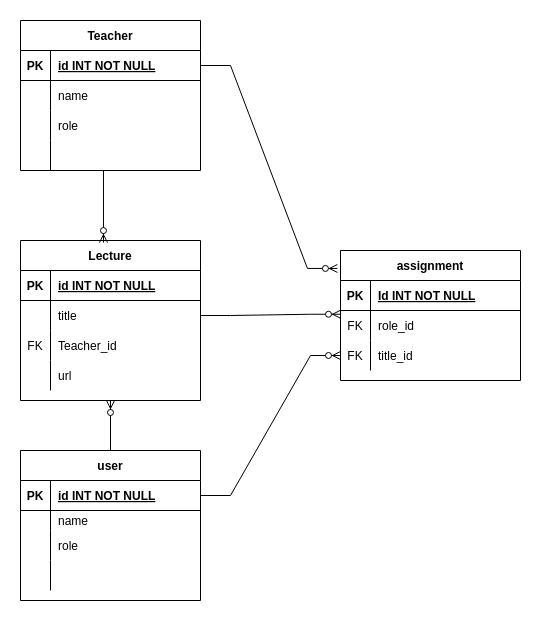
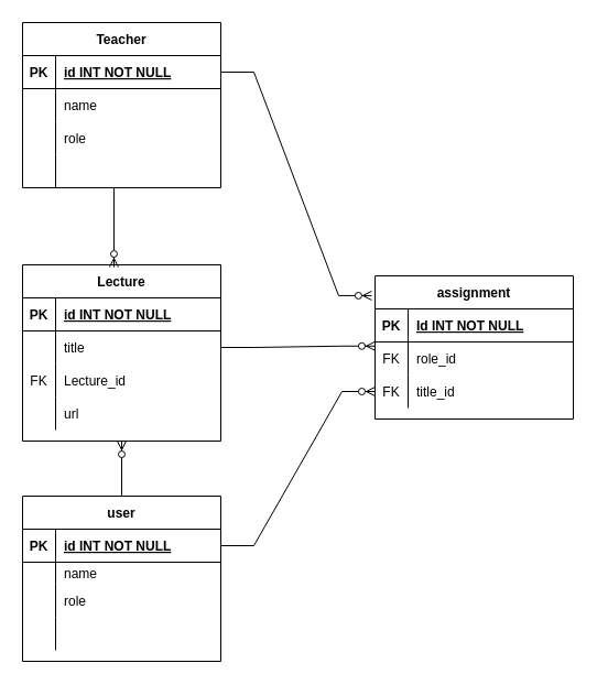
  <mxCell id="0" />
  <mxCell id="1" parent="0" />
  <mxCell id="2" value="user" style="shape=table;startSize=30;container=1;collapsible=1;childLayout=tableLayout;fixedRows=1;rowLines=0;fontStyle=1;align=center;resizeLast=1;" parent="1" vertex="1"><mxGeometry x="20" y="450" width="180" height="150" as="geometry" /></mxCell>
  <mxCell id="3" value="" style="shape=tableRow;horizontal=0;startSize=0;swimlaneHead=0;swimlaneBody=0;fillColor=none;collapsible=0;dropTarget=0;points=[[0,0.5],[1,0.5]];portConstraint=eastwest;top=0;left=0;right=0;bottom=1;" parent="2" vertex="1"><mxGeometry y="30" width="180" height="30" as="geometry" /></mxCell>
  <mxCell id="4" value="PK" style="shape=partialRectangle;connectable=0;fillColor=none;top=0;left=0;bottom=0;right=0;fontStyle=1;overflow=hidden;" parent="3" vertex="1"><mxGeometry width="30" height="30" as="geometry"><mxRectangle width="30" height="30" as="alternateBounds" /></mxGeometry></mxCell>
  <mxCell id="5" value="id INT NOT NULL" style="shape=partialRectangle;connectable=0;fillColor=none;top=0;left=0;bottom=0;right=0;align=left;spacingLeft=6;fontStyle=5;overflow=hidden;" parent="3" vertex="1"><mxGeometry x="30" width="150" height="30" as="geometry"><mxRectangle width="150" height="30" as="alternateBounds" /></mxGeometry></mxCell>
  <mxCell id="6" value="" style="shape=tableRow;horizontal=0;startSize=0;swimlaneHead=0;swimlaneBody=0;fillColor=none;collapsible=0;dropTarget=0;points=[[0,0.5],[1,0.5]];portConstraint=eastwest;top=0;left=0;right=0;bottom=0;" parent="2" vertex="1"><mxGeometry y="60" width="180" height="20" as="geometry" /></mxCell>
  <mxCell id="7" value="" style="shape=partialRectangle;connectable=0;fillColor=none;top=0;left=0;bottom=0;right=0;editable=1;overflow=hidden;" parent="6" vertex="1"><mxGeometry width="30" height="20" as="geometry"><mxRectangle width="30" height="20" as="alternateBounds" /></mxGeometry></mxCell>
  <mxCell id="8" value="name" style="shape=partialRectangle;connectable=0;fillColor=none;top=0;left=0;bottom=0;right=0;align=left;spacingLeft=6;overflow=hidden;" parent="6" vertex="1"><mxGeometry x="30" width="150" height="20" as="geometry"><mxRectangle width="150" height="20" as="alternateBounds" /></mxGeometry></mxCell>
  <mxCell id="9" value="" style="shape=tableRow;horizontal=0;startSize=0;swimlaneHead=0;swimlaneBody=0;fillColor=none;collapsible=0;dropTarget=0;points=[[0,0.5],[1,0.5]];portConstraint=eastwest;top=0;left=0;right=0;bottom=0;" parent="2" vertex="1"><mxGeometry y="80" width="180" height="30" as="geometry" /></mxCell>
  <mxCell id="10" value="" style="shape=partialRectangle;connectable=0;fillColor=none;top=0;left=0;bottom=0;right=0;editable=1;overflow=hidden;" parent="9" vertex="1"><mxGeometry width="30" height="30" as="geometry"><mxRectangle width="30" height="30" as="alternateBounds" /></mxGeometry></mxCell>
  <mxCell id="11" value="role" style="shape=partialRectangle;connectable=0;fillColor=none;top=0;left=0;bottom=0;right=0;align=left;spacingLeft=6;overflow=hidden;" parent="9" vertex="1"><mxGeometry x="30" width="150" height="30" as="geometry"><mxRectangle width="150" height="30" as="alternateBounds" /></mxGeometry></mxCell>
  <mxCell id="12" value="" style="shape=tableRow;horizontal=0;startSize=0;swimlaneHead=0;swimlaneBody=0;fillColor=none;collapsible=0;dropTarget=0;points=[[0,0.5],[1,0.5]];portConstraint=eastwest;top=0;left=0;right=0;bottom=0;" parent="2" vertex="1"><mxGeometry y="110" width="180" height="30" as="geometry" /></mxCell>
  <mxCell id="13" value="" style="shape=partialRectangle;connectable=0;fillColor=none;top=0;left=0;bottom=0;right=0;editable=1;overflow=hidden;" parent="12" vertex="1"><mxGeometry width="30" height="30" as="geometry"><mxRectangle width="30" height="30" as="alternateBounds" /></mxGeometry></mxCell>
  <mxCell id="14" value="" style="shape=partialRectangle;connectable=0;fillColor=none;top=0;left=0;bottom=0;right=0;align=left;spacingLeft=6;overflow=hidden;" parent="12" vertex="1"><mxGeometry x="30" width="150" height="30" as="geometry"><mxRectangle width="150" height="30" as="alternateBounds" /></mxGeometry></mxCell>
  <mxCell id="15" value="assignment" style="shape=table;startSize=30;container=1;collapsible=1;childLayout=tableLayout;fixedRows=1;rowLines=0;fontStyle=1;align=center;resizeLast=1;" parent="1" vertex="1"><mxGeometry x="340" y="250" width="180" height="130" as="geometry" /></mxCell>
  <mxCell id="16" value="" style="shape=tableRow;horizontal=0;startSize=0;swimlaneHead=0;swimlaneBody=0;fillColor=none;collapsible=0;dropTarget=0;points=[[0,0.5],[1,0.5]];portConstraint=eastwest;top=0;left=0;right=0;bottom=1;" parent="15" vertex="1"><mxGeometry y="30" width="180" height="30" as="geometry" /></mxCell>
  <mxCell id="17" value="PK" style="shape=partialRectangle;connectable=0;fillColor=none;top=0;left=0;bottom=0;right=0;fontStyle=1;overflow=hidden;" parent="16" vertex="1"><mxGeometry width="30" height="30" as="geometry"><mxRectangle width="30" height="30" as="alternateBounds" /></mxGeometry></mxCell>
  <mxCell id="18" value="Id INT NOT NULL" style="shape=partialRectangle;connectable=0;fillColor=none;top=0;left=0;bottom=0;right=0;align=left;spacingLeft=6;fontStyle=5;overflow=hidden;" parent="16" vertex="1"><mxGeometry x="30" width="150" height="30" as="geometry"><mxRectangle width="150" height="30" as="alternateBounds" /></mxGeometry></mxCell>
  <mxCell id="19" value="" style="shape=tableRow;horizontal=0;startSize=0;swimlaneHead=0;swimlaneBody=0;fillColor=none;collapsible=0;dropTarget=0;points=[[0,0.5],[1,0.5]];portConstraint=eastwest;top=0;left=0;right=0;bottom=0;" parent="15" vertex="1"><mxGeometry y="60" width="180" height="30" as="geometry" /></mxCell>
  <mxCell id="20" value="FK" style="shape=partialRectangle;connectable=0;fillColor=none;top=0;left=0;bottom=0;right=0;editable=1;overflow=hidden;" parent="19" vertex="1"><mxGeometry width="30" height="30" as="geometry"><mxRectangle width="30" height="30" as="alternateBounds" /></mxGeometry></mxCell>
  <mxCell id="21" value="role_id" style="shape=partialRectangle;connectable=0;fillColor=none;top=0;left=0;bottom=0;right=0;align=left;spacingLeft=6;overflow=hidden;" parent="19" vertex="1"><mxGeometry x="30" width="150" height="30" as="geometry"><mxRectangle width="150" height="30" as="alternateBounds" /></mxGeometry></mxCell>
  <mxCell id="22" value="" style="shape=tableRow;horizontal=0;startSize=0;swimlaneHead=0;swimlaneBody=0;fillColor=none;collapsible=0;dropTarget=0;points=[[0,0.5],[1,0.5]];portConstraint=eastwest;top=0;left=0;right=0;bottom=0;" parent="15" vertex="1"><mxGeometry y="90" width="180" height="30" as="geometry" /></mxCell>
  <mxCell id="23" value="FK" style="shape=partialRectangle;connectable=0;fillColor=none;top=0;left=0;bottom=0;right=0;editable=1;overflow=hidden;" parent="22" vertex="1"><mxGeometry width="30" height="30" as="geometry"><mxRectangle width="30" height="30" as="alternateBounds" /></mxGeometry></mxCell>
  <mxCell id="24" value="title_id" style="shape=partialRectangle;connectable=0;fillColor=none;top=0;left=0;bottom=0;right=0;align=left;spacingLeft=6;overflow=hidden;" parent="22" vertex="1"><mxGeometry x="30" width="150" height="30" as="geometry"><mxRectangle width="150" height="30" as="alternateBounds" /></mxGeometry></mxCell>
  <mxCell id="25" value="" style="edgeStyle=entityRelationEdgeStyle;fontSize=12;html=1;endArrow=ERzeroToMany;endFill=1;rounded=0;exitX=1;exitY=0.5;exitDx=0;exitDy=0;entryX=0;entryY=0.5;entryDx=0;entryDy=0;" parent="1" source="3" target="22" edge="1"><mxGeometry width="100" height="100" relative="1" as="geometry"><mxPoint x="204" y="610" as="sourcePoint" /><mxPoint x="304" y="610" as="targetPoint" /></mxGeometry></mxCell>
  <mxCell id="26" value="Lecture" style="shape=table;startSize=30;container=1;collapsible=1;childLayout=tableLayout;fixedRows=1;rowLines=0;fontStyle=1;align=center;resizeLast=1;" parent="1" vertex="1"><mxGeometry x="20" y="240" width="180" height="160" as="geometry" /></mxCell>
  <mxCell id="27" value="" style="shape=tableRow;horizontal=0;startSize=0;swimlaneHead=0;swimlaneBody=0;fillColor=none;collapsible=0;dropTarget=0;points=[[0,0.5],[1,0.5]];portConstraint=eastwest;top=0;left=0;right=0;bottom=1;" parent="26" vertex="1"><mxGeometry y="30" width="180" height="30" as="geometry" /></mxCell>
  <mxCell id="28" value="PK" style="shape=partialRectangle;connectable=0;fillColor=none;top=0;left=0;bottom=0;right=0;fontStyle=1;overflow=hidden;" parent="27" vertex="1"><mxGeometry width="30" height="30" as="geometry"><mxRectangle width="30" height="30" as="alternateBounds" /></mxGeometry></mxCell>
  <mxCell id="29" value="id INT NOT NULL" style="shape=partialRectangle;connectable=0;fillColor=none;top=0;left=0;bottom=0;right=0;align=left;spacingLeft=6;fontStyle=5;overflow=hidden;" parent="27" vertex="1"><mxGeometry x="30" width="150" height="30" as="geometry"><mxRectangle width="150" height="30" as="alternateBounds" /></mxGeometry></mxCell>
  <mxCell id="30" value="" style="shape=tableRow;horizontal=0;startSize=0;swimlaneHead=0;swimlaneBody=0;fillColor=none;collapsible=0;dropTarget=0;points=[[0,0.5],[1,0.5]];portConstraint=eastwest;top=0;left=0;right=0;bottom=0;" parent="26" vertex="1"><mxGeometry y="60" width="180" height="30" as="geometry" /></mxCell>
  <mxCell id="31" value="" style="shape=partialRectangle;connectable=0;fillColor=none;top=0;left=0;bottom=0;right=0;editable=1;overflow=hidden;" parent="30" vertex="1"><mxGeometry width="30" height="30" as="geometry"><mxRectangle width="30" height="30" as="alternateBounds" /></mxGeometry></mxCell>
  <mxCell id="32" value="title" style="shape=partialRectangle;connectable=0;fillColor=none;top=0;left=0;bottom=0;right=0;align=left;spacingLeft=6;overflow=hidden;" parent="30" vertex="1"><mxGeometry x="30" width="150" height="30" as="geometry"><mxRectangle width="150" height="30" as="alternateBounds" /></mxGeometry></mxCell>
  <mxCell id="33" value="" style="shape=tableRow;horizontal=0;startSize=0;swimlaneHead=0;swimlaneBody=0;fillColor=none;collapsible=0;dropTarget=0;points=[[0,0.5],[1,0.5]];portConstraint=eastwest;top=0;left=0;right=0;bottom=0;" parent="26" vertex="1"><mxGeometry y="90" width="180" height="30" as="geometry" /></mxCell>
  <mxCell id="34" value="FK" style="shape=partialRectangle;connectable=0;fillColor=none;top=0;left=0;bottom=0;right=0;editable=1;overflow=hidden;" parent="33" vertex="1"><mxGeometry width="30" height="30" as="geometry"><mxRectangle width="30" height="30" as="alternateBounds" /></mxGeometry></mxCell>
- <mxCell id="35" value="Teacher_id" style="shape=partialRectangle;connectable=0;fillColor=none;top=0;left=0;bottom=0;right=0;align=left;spacingLeft=6;overflow=hidden;" parent="33" vertex="1"><mxGeometry x="30" width="150" height="30" as="geometry"><mxRectangle width="150" height="30" as="alternateBounds" /></mxGeometry></mxCell>
+ <mxCell id="35" value="Lecture_id" style="shape=partialRectangle;connectable=0;fillColor=none;top=0;left=0;bottom=0;right=0;align=left;spacingLeft=6;overflow=hidden;" parent="33" vertex="1"><mxGeometry x="30" width="150" height="30" as="geometry"><mxRectangle width="150" height="30" as="alternateBounds" /></mxGeometry></mxCell>
  <mxCell id="36" value="" style="shape=tableRow;horizontal=0;startSize=0;swimlaneHead=0;swimlaneBody=0;fillColor=none;collapsible=0;dropTarget=0;points=[[0,0.5],[1,0.5]];portConstraint=eastwest;top=0;left=0;right=0;bottom=0;" parent="26" vertex="1"><mxGeometry y="120" width="180" height="30" as="geometry" /></mxCell>
  <mxCell id="37" value="" style="shape=partialRectangle;connectable=0;fillColor=none;top=0;left=0;bottom=0;right=0;editable=1;overflow=hidden;" parent="36" vertex="1"><mxGeometry width="30" height="30" as="geometry"><mxRectangle width="30" height="30" as="alternateBounds" /></mxGeometry></mxCell>
  <mxCell id="38" value="url" style="shape=partialRectangle;connectable=0;fillColor=none;top=0;left=0;bottom=0;right=0;align=left;spacingLeft=6;overflow=hidden;" parent="36" vertex="1"><mxGeometry x="30" width="150" height="30" as="geometry"><mxRectangle width="150" height="30" as="alternateBounds" /></mxGeometry></mxCell>
  <mxCell id="39" value="" style="edgeStyle=entityRelationEdgeStyle;fontSize=12;html=1;endArrow=ERzeroToMany;endFill=1;rounded=0;exitX=1;exitY=0.5;exitDx=0;exitDy=0;entryX=0;entryY=0.125;entryDx=0;entryDy=0;entryPerimeter=0;" parent="1" source="30" target="19" edge="1"><mxGeometry width="100" height="100" relative="1" as="geometry"><mxPoint x="100" y="280" as="sourcePoint" /><mxPoint x="220" y="440" as="targetPoint" /></mxGeometry></mxCell>
  <mxCell id="40" value="Teacher" style="shape=table;startSize=30;container=1;collapsible=1;childLayout=tableLayout;fixedRows=1;rowLines=0;fontStyle=1;align=center;resizeLast=1;" parent="1" vertex="1"><mxGeometry x="20" y="20" width="180" height="150" as="geometry" /></mxCell>
  <mxCell id="41" value="" style="shape=tableRow;horizontal=0;startSize=0;swimlaneHead=0;swimlaneBody=0;fillColor=none;collapsible=0;dropTarget=0;points=[[0,0.5],[1,0.5]];portConstraint=eastwest;top=0;left=0;right=0;bottom=1;" parent="40" vertex="1"><mxGeometry y="30" width="180" height="30" as="geometry" /></mxCell>
  <mxCell id="42" value="PK" style="shape=partialRectangle;connectable=0;fillColor=none;top=0;left=0;bottom=0;right=0;fontStyle=1;overflow=hidden;" parent="41" vertex="1"><mxGeometry width="30" height="30" as="geometry"><mxRectangle width="30" height="30" as="alternateBounds" /></mxGeometry></mxCell>
  <mxCell id="43" value="id INT NOT NULL" style="shape=partialRectangle;connectable=0;fillColor=none;top=0;left=0;bottom=0;right=0;align=left;spacingLeft=6;fontStyle=5;overflow=hidden;" parent="41" vertex="1"><mxGeometry x="30" width="150" height="30" as="geometry"><mxRectangle width="150" height="30" as="alternateBounds" /></mxGeometry></mxCell>
  <mxCell id="44" value="" style="shape=tableRow;horizontal=0;startSize=0;swimlaneHead=0;swimlaneBody=0;fillColor=none;collapsible=0;dropTarget=0;points=[[0,0.5],[1,0.5]];portConstraint=eastwest;top=0;left=0;right=0;bottom=0;" parent="40" vertex="1"><mxGeometry y="60" width="180" height="30" as="geometry" /></mxCell>
  <mxCell id="45" value="" style="shape=partialRectangle;connectable=0;fillColor=none;top=0;left=0;bottom=0;right=0;editable=1;overflow=hidden;" parent="44" vertex="1"><mxGeometry width="30" height="30" as="geometry"><mxRectangle width="30" height="30" as="alternateBounds" /></mxGeometry></mxCell>
  <mxCell id="46" value="name" style="shape=partialRectangle;connectable=0;fillColor=none;top=0;left=0;bottom=0;right=0;align=left;spacingLeft=6;overflow=hidden;" parent="44" vertex="1"><mxGeometry x="30" width="150" height="30" as="geometry"><mxRectangle width="150" height="30" as="alternateBounds" /></mxGeometry></mxCell>
  <mxCell id="47" value="" style="shape=tableRow;horizontal=0;startSize=0;swimlaneHead=0;swimlaneBody=0;fillColor=none;collapsible=0;dropTarget=0;points=[[0,0.5],[1,0.5]];portConstraint=eastwest;top=0;left=0;right=0;bottom=0;" parent="40" vertex="1"><mxGeometry y="90" width="180" height="30" as="geometry" /></mxCell>
  <mxCell id="48" value="" style="shape=partialRectangle;connectable=0;fillColor=none;top=0;left=0;bottom=0;right=0;editable=1;overflow=hidden;" parent="47" vertex="1"><mxGeometry width="30" height="30" as="geometry"><mxRectangle width="30" height="30" as="alternateBounds" /></mxGeometry></mxCell>
  <mxCell id="49" value="role" style="shape=partialRectangle;connectable=0;fillColor=none;top=0;left=0;bottom=0;right=0;align=left;spacingLeft=6;overflow=hidden;" parent="47" vertex="1"><mxGeometry x="30" width="150" height="30" as="geometry"><mxRectangle width="150" height="30" as="alternateBounds" /></mxGeometry></mxCell>
  <mxCell id="50" value="" style="shape=tableRow;horizontal=0;startSize=0;swimlaneHead=0;swimlaneBody=0;fillColor=none;collapsible=0;dropTarget=0;points=[[0,0.5],[1,0.5]];portConstraint=eastwest;top=0;left=0;right=0;bottom=0;" parent="40" vertex="1"><mxGeometry y="120" width="180" height="30" as="geometry" /></mxCell>
  <mxCell id="51" value="" style="shape=partialRectangle;connectable=0;fillColor=none;top=0;left=0;bottom=0;right=0;editable=1;overflow=hidden;" parent="50" vertex="1"><mxGeometry width="30" height="30" as="geometry"><mxRectangle width="30" height="30" as="alternateBounds" /></mxGeometry></mxCell>
  <mxCell id="52" value="" style="shape=partialRectangle;connectable=0;fillColor=none;top=0;left=0;bottom=0;right=0;align=left;spacingLeft=6;overflow=hidden;" parent="50" vertex="1"><mxGeometry x="30" width="150" height="30" as="geometry"><mxRectangle width="150" height="30" as="alternateBounds" /></mxGeometry></mxCell>
  <mxCell id="53" value="" style="edgeStyle=entityRelationEdgeStyle;fontSize=12;html=1;endArrow=ERzeroToMany;endFill=1;rounded=0;exitX=1;exitY=0.5;exitDx=0;exitDy=0;entryX=-0.017;entryY=0.138;entryDx=0;entryDy=0;entryPerimeter=0;" parent="1" source="41" target="15" edge="1"><mxGeometry width="100" height="100" relative="1" as="geometry"><mxPoint x="270" y="200" as="sourcePoint" /><mxPoint x="370" y="100" as="targetPoint" /></mxGeometry></mxCell>
  <mxCell id="54" value="" style="fontSize=12;html=1;endArrow=ERzeroToMany;endFill=1;rounded=0;exitX=0.5;exitY=0;exitDx=0;exitDy=0;" parent="1" source="2" edge="1"><mxGeometry width="100" height="100" relative="1" as="geometry"><mxPoint x="109.5" y="440" as="sourcePoint" /><mxPoint x="110" y="400" as="targetPoint" /><Array as="points" /></mxGeometry></mxCell>
  <mxCell id="55" value="" style="fontSize=12;html=1;endArrow=ERzeroToMany;endFill=1;rounded=0;exitX=0.461;exitY=1;exitDx=0;exitDy=0;jumpSize=6;exitPerimeter=0;entryX=0.461;entryY=0.013;entryDx=0;entryDy=0;entryPerimeter=0;" parent="1" source="50" target="26" edge="1"><mxGeometry width="100" height="100" relative="1" as="geometry"><mxPoint x="-90" y="200" as="sourcePoint" /><mxPoint x="103" y="240" as="targetPoint" /><Array as="points" /></mxGeometry></mxCell>
